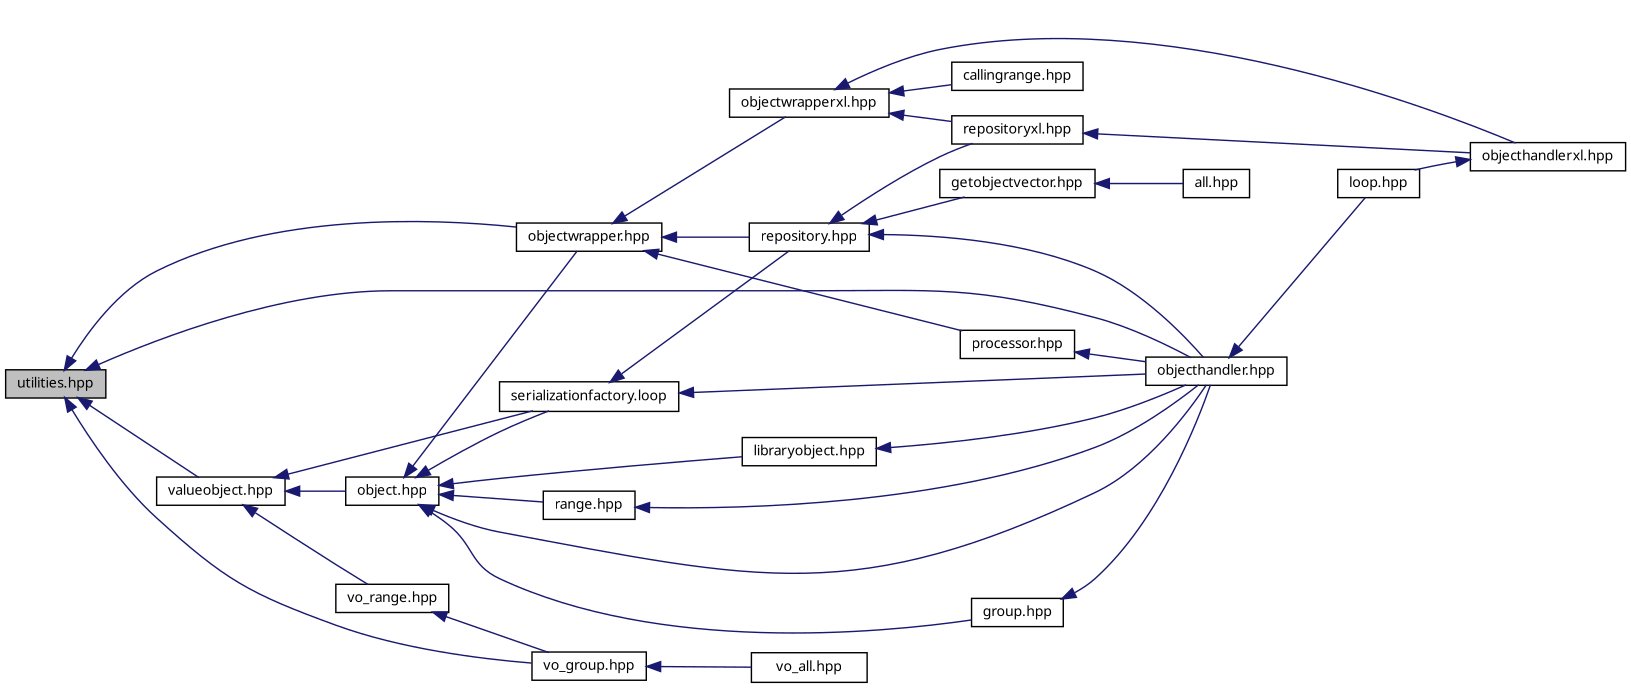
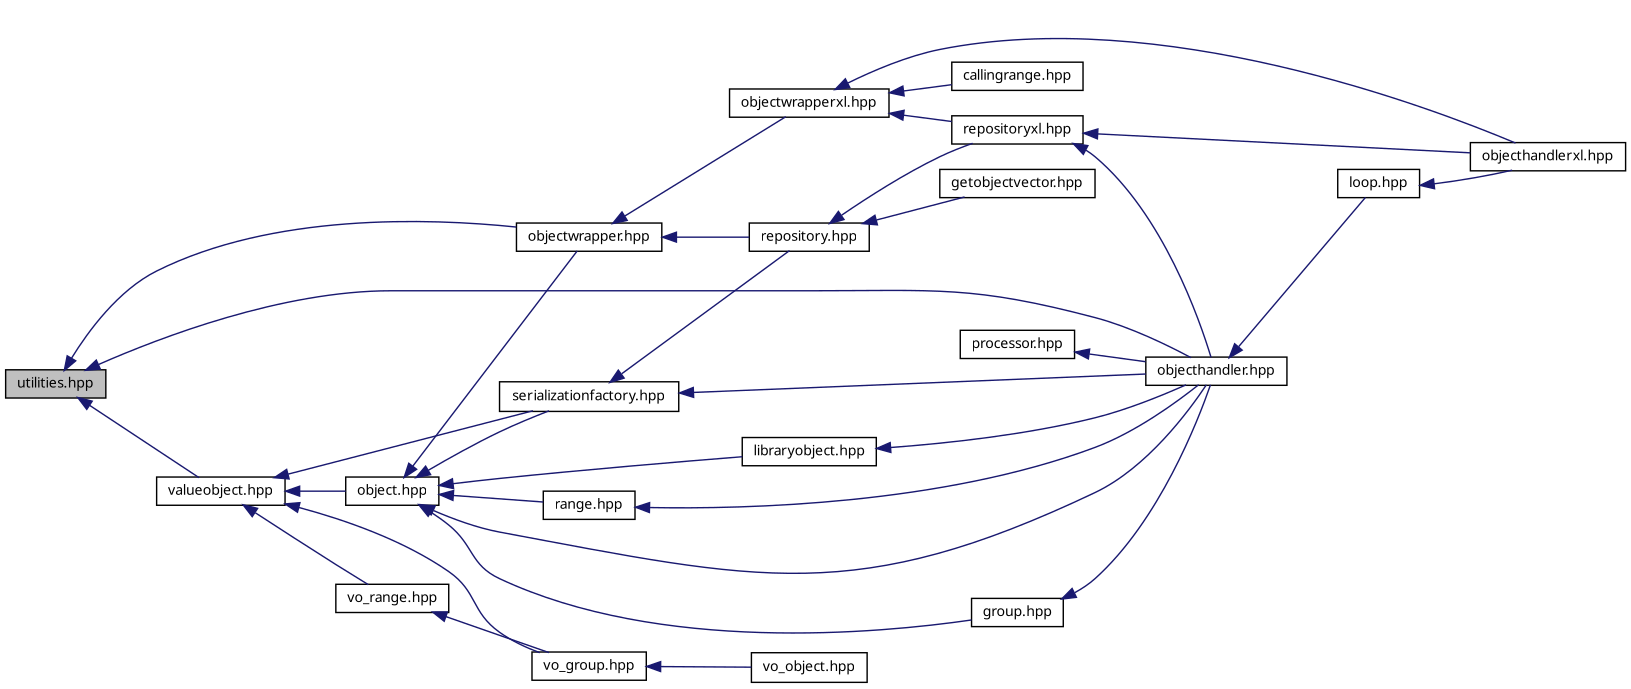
  digraph {
    fontname="Noto Sans"
    rankdir=LR
    node [color=black fillcolor=white fontname="Noto Sans" fontsize=10 shape=record style=filled]
    edge [color=midnightblue dir=back fontname="Noto Sans" fontsize=10 labelfontname=Helvetica labelfontsize=10 style=solid]
    n1 [fillcolor=grey75 fontcolor=black height=0.2 label="utilities.hpp" width=0.4]
    n2 [height=0.2 label="objecthandler.hpp" width=0.4]
    n3 [height=0.2 label="objectwrapper.hpp" width=0.4]
    n4 [height=0.2 label="valueobject.hpp" width=0.4]
    n5 [height=0.2 label="loop.hpp" width=0.4]
    n6 [height=0.2 label="processor.hpp" width=0.4]
    n7 [height=0.2 label="repository.hpp" width=0.4]
    n8 [height=0.2 label="objectwrapperxl.hpp" width=0.4]
    n9 [height=0.2 label="object.hpp" width=0.4]
-   n10 [height=0.2 label="serializationfactory.loop" width=0.4]
+   n10 [height=0.2 label="serializationfactory.hpp" width=0.4]
    n11 [height=0.2 label="vo_group.hpp" width=0.4]
    n12 [height=0.2 label="vo_range.hpp" width=0.4]
    n13 [height=0.2 label="objecthandlerxl.hpp" width=0.4]
    n14 [height=0.2 label="getobjectvector.hpp" width=0.4]
    n15 [height=0.2 label="repositoryxl.hpp" width=0.4]
    n16 [height=0.2 label="callingrange.hpp" width=0.4]
-   n17 [height=0.2 label="all.hpp" width=0.4]
    n18 [height=0.2 label="group.hpp" width=0.4]
    n19 [height=0.2 label="libraryobject.hpp" width=0.4]
    n20 [height=0.2 label="range.hpp" width=0.4]
-   n21 [height=0.2 label="vo_all.hpp" width=0.4]
+   n21 [height=0.2 label="vo_object.hpp" width=0.4]
    n1 -> n2
    n1 -> n3
    n1 -> n4
    n2 -> n5
-   n3 -> n6
    n3 -> n7
    n3 -> n8
    n4 -> n9
    n4 -> n10
-   n1 -> n11
+   n4 -> n11
    n4 -> n12
    n6 -> n2
-   n7 -> n2
+   n15 -> n2
    n7 -> n14
    n7 -> n15
    n8 -> n13
    n8 -> n15
    n8 -> n16
    n9 -> n2
    n9 -> n3
    n9 -> n10
    n9 -> n18
    n9 -> n19
    n9 -> n20
    n10 -> n2
    n10 -> n7
    n11 -> n21
    n12 -> n11
-   n13 -> n5
-   n14 -> n17
+   n5 -> n13
    n15 -> n13
    n18 -> n2
    n19 -> n2
    n20 -> n2
  }
